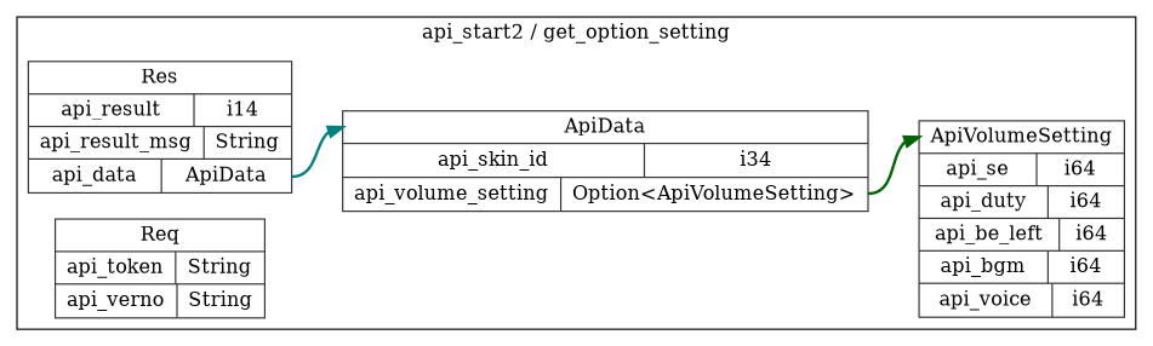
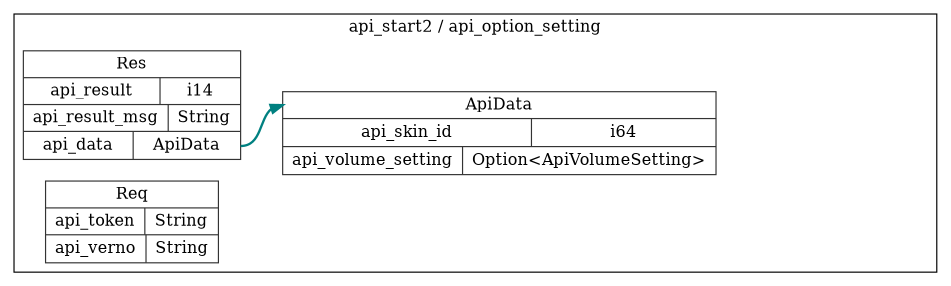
  digraph {
    rankdir=LR
    node [color=gray20 shape=record style=solid]
    edge [style=bold]
-   n1 [label="<ApiData> ApiData  | { api_skin_id | <api_skin_id> i34 } | { api_volume_setting | <api_volume_setting> Option\<ApiVolumeSetting\> }"]
-   n2 [label="<ApiVolumeSetting> ApiVolumeSetting  | { api_se | <api_se> i64 } | { api_duty | <api_duty> i64 } | { api_be_left | <api_be_left> i64 } | { api_bgm | <api_bgm> i64 } | { api_voice | <api_voice> i64 }"]
+   n1 [label="<ApiData> ApiData  | { api_skin_id | <api_skin_id> i64 } | { api_volume_setting | <api_volume_setting> Option\<ApiVolumeSetting\> }"]
    n3 [label="<Res> Res  | { api_result | <api_result> i14 } | { api_result_msg | <api_result_msg> String } | { api_data | <api_data> ApiData }"]
    n4 [label="<Req> Req  | { api_token | <api_token> String } | { api_verno | <api_verno> String }"]
    subgraph cluster_1 {
-     label="api_start2 / get_option_setting"
+     label="api_start2 / api_option_setting"
      n1
-     n2
      n3
      n4
    }
-   n1 -> n2 [color=darkgreen headport="ApiVolumeSetting:w" tailport="api_volume_setting:e"]
    n3 -> n1 [color=teal headport="ApiData:w" tailport="api_data:e"]
  }
